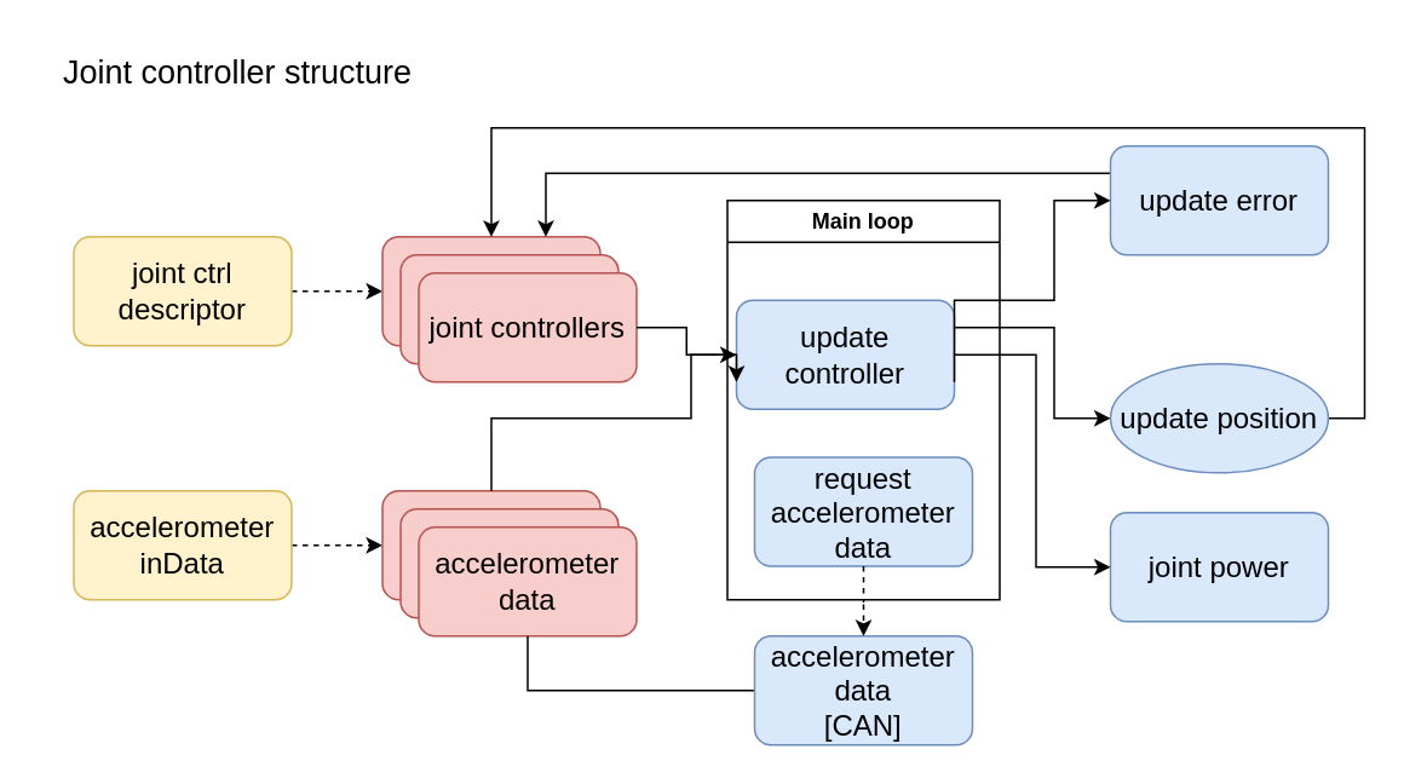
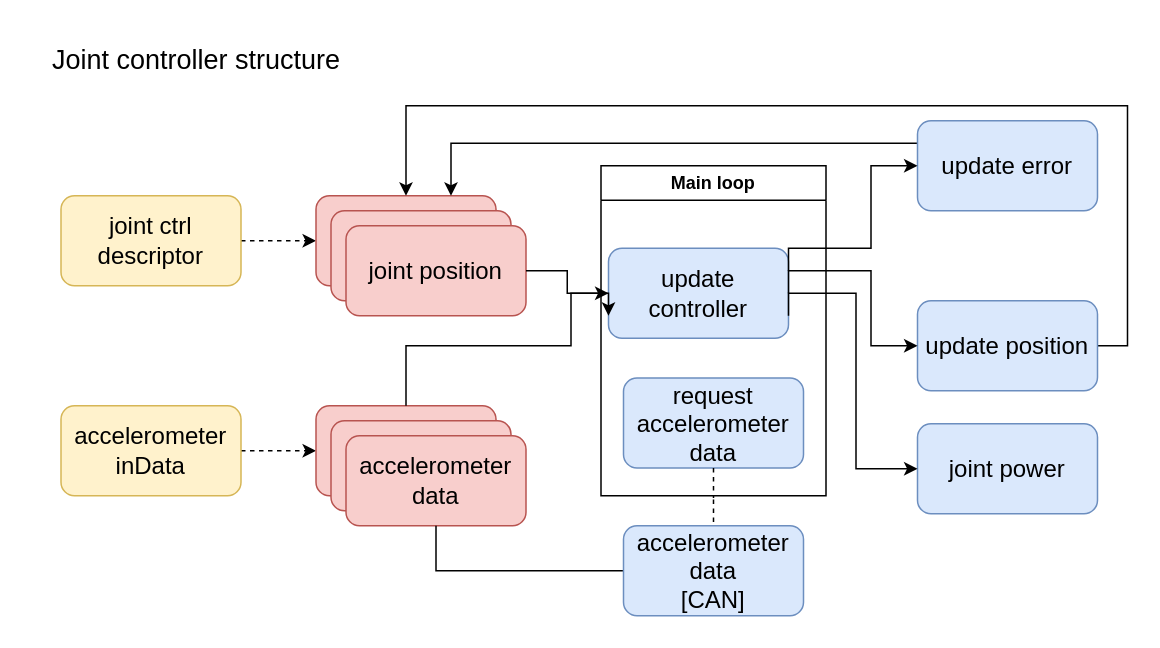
  <mxCell id="0" />
  <mxCell id="1" parent="0" />
  <mxCell id="2" value="Joint controller structure" style="text;html=1;align=center;verticalAlign=middle;resizable=0;points=[];autosize=1;strokeColor=none;fillColor=none;fontSize=18;" vertex="1" parent="1"><mxGeometry x="20" y="20" width="220" height="40" as="geometry" /></mxCell>
  <mxCell id="3" value="Main loop" style="swimlane;whiteSpace=wrap;html=1;" vertex="1" parent="1"><mxGeometry x="400" y="110" width="150" height="220" as="geometry" /></mxCell>
  <mxCell id="4" value="update controller" style="rounded=1;whiteSpace=wrap;html=1;fontSize=16;fillColor=#dae8fc;strokeColor=#6c8ebf;" vertex="1" parent="3"><mxGeometry x="5" y="55" width="120" height="60" as="geometry" /></mxCell>
  <mxCell id="5" value="request accelerometer data" style="rounded=1;whiteSpace=wrap;html=1;fontSize=16;fillColor=#dae8fc;strokeColor=#6c8ebf;" vertex="1" parent="3"><mxGeometry x="15" y="141.5" width="120" height="60" as="geometry" /></mxCell>
  <mxCell id="6" style="edgeStyle=orthogonalEdgeStyle;rounded=0;orthogonalLoop=1;jettySize=auto;html=1;entryX=0;entryY=0.5;entryDx=0;entryDy=0;dashed=1;" edge="1" parent="1" source="7" target="11"><mxGeometry relative="1" as="geometry" /></mxCell>
  <mxCell id="7" value="joint ctrl descriptor" style="rounded=1;whiteSpace=wrap;html=1;fontSize=16;fillColor=#fff2cc;strokeColor=#d6b656;" vertex="1" parent="1"><mxGeometry x="40" y="130" width="120" height="60" as="geometry" /></mxCell>
  <mxCell id="8" style="edgeStyle=orthogonalEdgeStyle;rounded=0;orthogonalLoop=1;jettySize=auto;html=1;exitX=1;exitY=0.5;exitDx=0;exitDy=0;entryX=0;entryY=0.5;entryDx=0;entryDy=0;dashed=1;" edge="1" parent="1" source="9" target="15"><mxGeometry relative="1" as="geometry" /></mxCell>
  <mxCell id="9" value="accelerometer inData" style="rounded=1;whiteSpace=wrap;html=1;fontSize=16;fillColor=#fff2cc;strokeColor=#d6b656;" vertex="1" parent="1"><mxGeometry x="40" y="270" width="120" height="60" as="geometry" /></mxCell>
  <mxCell id="10" value="" style="group" vertex="1" connectable="0" parent="1"><mxGeometry x="210" y="130" width="140" height="80" as="geometry" /></mxCell>
  <mxCell id="11" value="" style="rounded=1;whiteSpace=wrap;html=1;fontSize=16;fillColor=#f8cecc;strokeColor=#b85450;" vertex="1" parent="10"><mxGeometry width="120" height="60" as="geometry" /></mxCell>
  <mxCell id="12" value="" style="rounded=1;whiteSpace=wrap;html=1;fontSize=16;fillColor=#f8cecc;strokeColor=#b85450;" vertex="1" parent="10"><mxGeometry x="10" y="10" width="120" height="60" as="geometry" /></mxCell>
- <mxCell id="13" value="joint controllers" style="rounded=1;whiteSpace=wrap;html=1;fontSize=16;fillColor=#f8cecc;strokeColor=#b85450;" vertex="1" parent="10"><mxGeometry x="20" y="20" width="120" height="60" as="geometry" /></mxCell>
+ <mxCell id="13" value="joint position" style="rounded=1;whiteSpace=wrap;html=1;fontSize=16;fillColor=#f8cecc;strokeColor=#b85450;" vertex="1" parent="10"><mxGeometry x="20" y="20" width="120" height="60" as="geometry" /></mxCell>
  <mxCell id="14" value="" style="group" vertex="1" connectable="0" parent="1"><mxGeometry x="210" y="270" width="140" height="80" as="geometry" /></mxCell>
  <mxCell id="15" value="" style="rounded=1;whiteSpace=wrap;html=1;fontSize=16;fillColor=#f8cecc;strokeColor=#b85450;" vertex="1" parent="14"><mxGeometry width="120" height="60" as="geometry" /></mxCell>
  <mxCell id="16" value="" style="rounded=1;whiteSpace=wrap;html=1;fontSize=16;fillColor=#f8cecc;strokeColor=#b85450;" vertex="1" parent="14"><mxGeometry x="10" y="10" width="120" height="60" as="geometry" /></mxCell>
  <mxCell id="17" value="accelerometer data" style="rounded=1;whiteSpace=wrap;html=1;fontSize=16;fillColor=#f8cecc;strokeColor=#b85450;" vertex="1" parent="14"><mxGeometry x="20" y="20" width="120" height="60" as="geometry" /></mxCell>
  <mxCell id="18" style="edgeStyle=orthogonalEdgeStyle;rounded=0;orthogonalLoop=1;jettySize=auto;html=1;exitX=1;exitY=0.5;exitDx=0;exitDy=0;entryX=0;entryY=0.5;entryDx=0;entryDy=0;" edge="1" parent="1" source="13" target="4"><mxGeometry relative="1" as="geometry" /></mxCell>
  <mxCell id="19" style="edgeStyle=orthogonalEdgeStyle;rounded=0;orthogonalLoop=1;jettySize=auto;html=1;exitX=0.5;exitY=0;exitDx=0;exitDy=0;entryX=0;entryY=0.75;entryDx=0;entryDy=0;" edge="1" parent="1" source="15" target="4"><mxGeometry relative="1" as="geometry"><Array as="points"><mxPoint x="270" y="230" /><mxPoint x="380" y="230" /><mxPoint x="380" y="195" /></Array></mxGeometry></mxCell>
  <mxCell id="20" style="edgeStyle=orthogonalEdgeStyle;rounded=0;orthogonalLoop=1;jettySize=auto;html=1;exitX=1;exitY=0.5;exitDx=0;exitDy=0;entryX=0.5;entryY=0;entryDx=0;entryDy=0;" edge="1" parent="1" source="21" target="11"><mxGeometry relative="1" as="geometry"><Array as="points"><mxPoint x="751" y="230" /><mxPoint x="751" y="70" /><mxPoint x="270" y="70" /></Array></mxGeometry></mxCell>
- <mxCell id="21" value="update position" style="ellipse;whiteSpace=wrap;html=1;fontSize=16;fillColor=#dae8fc;strokeColor=#6c8ebf;" vertex="1" parent="1"><mxGeometry x="611" y="200" width="120" height="60" as="geometry" /></mxCell>
+ <mxCell id="21" value="update position" style="rounded=1;whiteSpace=wrap;html=1;fontSize=16;fillColor=#dae8fc;strokeColor=#6c8ebf;" vertex="1" parent="1"><mxGeometry x="611" y="200" width="120" height="60" as="geometry" /></mxCell>
  <mxCell id="22" value="joint power" style="rounded=1;whiteSpace=wrap;html=1;fontSize=16;fillColor=#dae8fc;strokeColor=#6c8ebf;" vertex="1" parent="1"><mxGeometry x="611" y="282" width="120" height="60" as="geometry" /></mxCell>
  <mxCell id="23" style="edgeStyle=orthogonalEdgeStyle;rounded=0;orthogonalLoop=1;jettySize=auto;html=1;exitX=0;exitY=0.25;exitDx=0;exitDy=0;entryX=0.75;entryY=0;entryDx=0;entryDy=0;" edge="1" parent="1" source="24" target="11"><mxGeometry relative="1" as="geometry" /></mxCell>
  <mxCell id="24" value="update error" style="rounded=1;whiteSpace=wrap;html=1;fontSize=16;fillColor=#dae8fc;strokeColor=#6c8ebf;" vertex="1" parent="1"><mxGeometry x="611" y="80" width="120" height="60" as="geometry" /></mxCell>
  <mxCell id="25" style="edgeStyle=orthogonalEdgeStyle;rounded=0;orthogonalLoop=1;jettySize=auto;html=1;exitX=1;exitY=0.75;exitDx=0;exitDy=0;entryX=0;entryY=0.5;entryDx=0;entryDy=0;" edge="1" parent="1" source="4" target="22"><mxGeometry relative="1" as="geometry"><Array as="points"><mxPoint x="570" y="195" /><mxPoint x="570" y="312" /></Array></mxGeometry></mxCell>
  <mxCell id="26" style="edgeStyle=orthogonalEdgeStyle;rounded=0;orthogonalLoop=1;jettySize=auto;html=1;exitX=1;exitY=0.5;exitDx=0;exitDy=0;entryX=0;entryY=0.5;entryDx=0;entryDy=0;" edge="1" parent="1" source="4" target="21"><mxGeometry relative="1" as="geometry"><Array as="points"><mxPoint x="580" y="180" /><mxPoint x="580" y="230" /></Array></mxGeometry></mxCell>
  <mxCell id="27" style="edgeStyle=orthogonalEdgeStyle;rounded=0;orthogonalLoop=1;jettySize=auto;html=1;exitX=1;exitY=0.25;exitDx=0;exitDy=0;entryX=0;entryY=0.5;entryDx=0;entryDy=0;" edge="1" parent="1" source="4" target="24"><mxGeometry relative="1" as="geometry"><Array as="points"><mxPoint x="580" y="165" /><mxPoint x="580" y="110" /></Array></mxGeometry></mxCell>
  <mxCell id="28" style="edgeStyle=orthogonalEdgeStyle;rounded=0;orthogonalLoop=1;jettySize=auto;html=1;exitX=0;exitY=0.5;exitDx=0;exitDy=0;entryX=0.5;entryY=1;entryDx=0;entryDy=0;endArrow=none;" edge="1" parent="1" source="29" target="17"><mxGeometry relative="1" as="geometry" /></mxCell>
  <mxCell id="29" value="accelerometer data&lt;div&gt;[CAN]&lt;/div&gt;" style="rounded=1;whiteSpace=wrap;html=1;fontSize=16;fillColor=#dae8fc;strokeColor=#6c8ebf;" vertex="1" parent="1"><mxGeometry x="415" y="350" width="120" height="60" as="geometry" /></mxCell>
- <mxCell id="30" style="edgeStyle=orthogonalEdgeStyle;rounded=0;orthogonalLoop=1;jettySize=auto;html=1;exitX=0.5;exitY=1;exitDx=0;exitDy=0;dashed=1;" edge="1" parent="1" source="5" target="29"><mxGeometry relative="1" as="geometry" /></mxCell>
+ <mxCell id="30" style="edgeStyle=orthogonalEdgeStyle;rounded=0;orthogonalLoop=1;jettySize=auto;html=1;exitX=0.5;exitY=1;exitDx=0;exitDy=0;dashed=1;endArrow=none;" edge="1" parent="1" source="5" target="29"><mxGeometry relative="1" as="geometry" /></mxCell>
